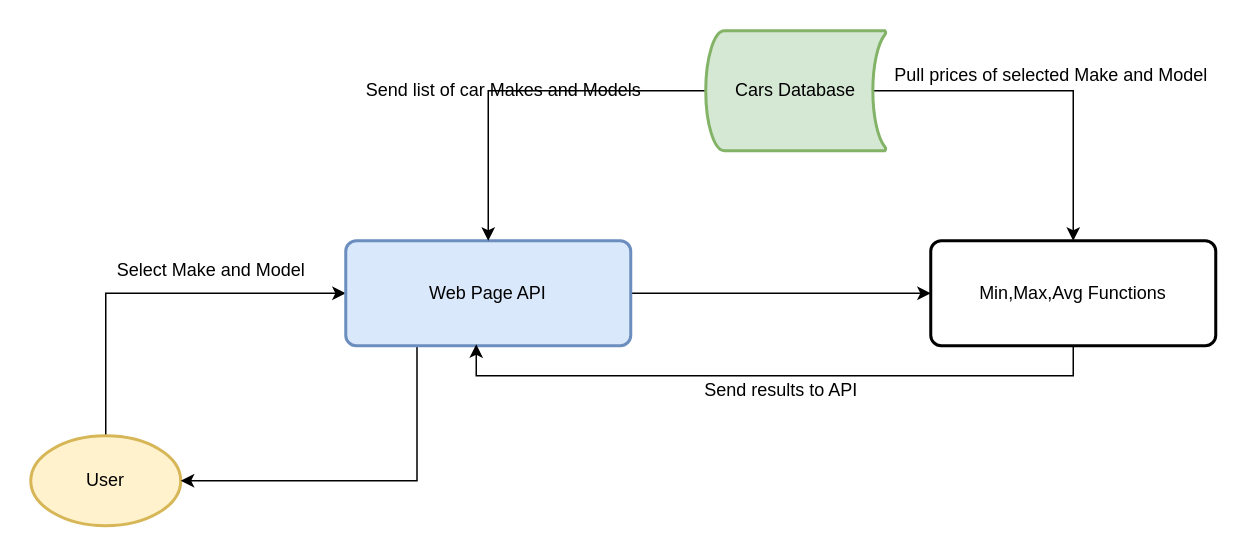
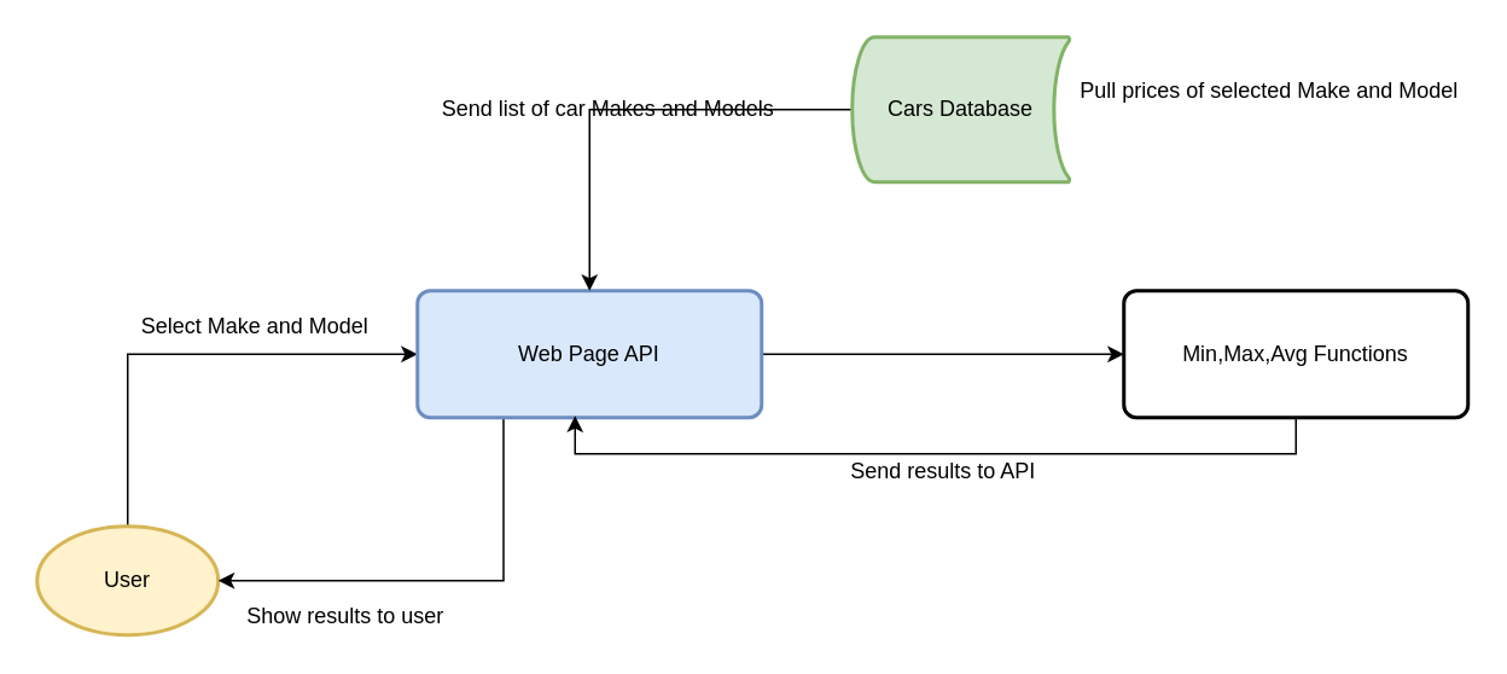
  <mxCell id="0" />
  <mxCell id="1" parent="0" />
  <mxCell id="2" style="edgeStyle=orthogonalEdgeStyle;rounded=0;orthogonalLoop=1;jettySize=auto;html=1;exitX=0.5;exitY=0;exitDx=0;exitDy=0;exitPerimeter=0;entryX=0;entryY=0.5;entryDx=0;entryDy=0;" edge="1" parent="1" source="3" target="6"><mxGeometry relative="1" as="geometry" /></mxCell>
  <mxCell id="3" value="User" style="strokeWidth=2;html=1;shape=mxgraph.flowchart.start_1;whiteSpace=wrap;fillColor=#fff2cc;strokeColor=#d6b656;" vertex="1" parent="1"><mxGeometry x="20" y="290" width="100" height="60" as="geometry" /></mxCell>
  <mxCell id="4" style="edgeStyle=orthogonalEdgeStyle;rounded=0;orthogonalLoop=1;jettySize=auto;html=1;entryX=0;entryY=0.5;entryDx=0;entryDy=0;" edge="1" parent="1" source="6" target="12"><mxGeometry relative="1" as="geometry" /></mxCell>
  <mxCell id="5" style="edgeStyle=orthogonalEdgeStyle;rounded=0;orthogonalLoop=1;jettySize=auto;html=1;exitX=0.25;exitY=1;exitDx=0;exitDy=0;entryX=1;entryY=0.5;entryDx=0;entryDy=0;entryPerimeter=0;" edge="1" parent="1" source="6" target="3"><mxGeometry relative="1" as="geometry" /></mxCell>
  <mxCell id="6" value="Web Page API" style="rounded=1;whiteSpace=wrap;html=1;absoluteArcSize=1;arcSize=14;strokeWidth=2;fillColor=#dae8fc;strokeColor=#6c8ebf;" vertex="1" parent="1"><mxGeometry x="230" y="160" width="190" height="70" as="geometry" /></mxCell>
  <mxCell id="7" value="Select Make and Model" style="text;html=1;align=center;verticalAlign=middle;resizable=0;points=[];autosize=1;strokeColor=none;fillColor=none;" vertex="1" parent="1"><mxGeometry x="70" y="170" width="140" height="20" as="geometry" /></mxCell>
  <mxCell id="8" style="edgeStyle=orthogonalEdgeStyle;rounded=0;orthogonalLoop=1;jettySize=auto;html=1;entryX=0.5;entryY=0;entryDx=0;entryDy=0;" edge="1" parent="1" source="10" target="6"><mxGeometry relative="1" as="geometry" /></mxCell>
- <mxCell id="9" style="edgeStyle=orthogonalEdgeStyle;rounded=0;orthogonalLoop=1;jettySize=auto;html=1;exitX=0.93;exitY=0.5;exitDx=0;exitDy=0;exitPerimeter=0;" edge="1" parent="1" source="10" target="12"><mxGeometry relative="1" as="geometry" /></mxCell>
  <mxCell id="10" value="Cars Database" style="strokeWidth=2;html=1;shape=mxgraph.flowchart.stored_data;whiteSpace=wrap;fillColor=#d5e8d4;strokeColor=#82b366;" vertex="1" parent="1"><mxGeometry x="470" y="20" width="120" height="80" as="geometry" /></mxCell>
  <mxCell id="11" style="edgeStyle=orthogonalEdgeStyle;rounded=0;orthogonalLoop=1;jettySize=auto;html=1;exitX=0.5;exitY=1;exitDx=0;exitDy=0;entryX=0.458;entryY=0.986;entryDx=0;entryDy=0;entryPerimeter=0;" edge="1" parent="1" source="12" target="6"><mxGeometry relative="1" as="geometry" /></mxCell>
  <mxCell id="12" value="Min,Max,Avg Functions" style="rounded=1;whiteSpace=wrap;html=1;absoluteArcSize=1;arcSize=14;strokeWidth=2;" vertex="1" parent="1"><mxGeometry x="620" y="160" width="190" height="70" as="geometry" /></mxCell>
  <mxCell id="13" value="Send list of car Makes and Models" style="text;html=1;align=center;verticalAlign=middle;resizable=0;points=[];autosize=1;strokeColor=none;fillColor=none;" vertex="1" parent="1"><mxGeometry x="235" y="50" width="200" height="20" as="geometry" /></mxCell>
  <mxCell id="14" value="Pull prices of selected Make and Model" style="text;html=1;align=center;verticalAlign=middle;resizable=0;points=[];autosize=1;strokeColor=none;fillColor=none;" vertex="1" parent="1"><mxGeometry x="590" y="40" width="220" height="20" as="geometry" /></mxCell>
  <mxCell id="15" value="Send results to API" style="text;html=1;align=center;verticalAlign=middle;resizable=0;points=[];autosize=1;strokeColor=none;fillColor=none;" vertex="1" parent="1"><mxGeometry x="460" y="250" width="120" height="20" as="geometry" /></mxCell>
+ <mxCell id="16" value="Show results to user" style="text;html=1;align=center;verticalAlign=middle;resizable=0;points=[];autosize=1;strokeColor=none;fillColor=none;" vertex="1" parent="1"><mxGeometry x="130" y="330" width="120" height="20" as="geometry" /></mxCell>
